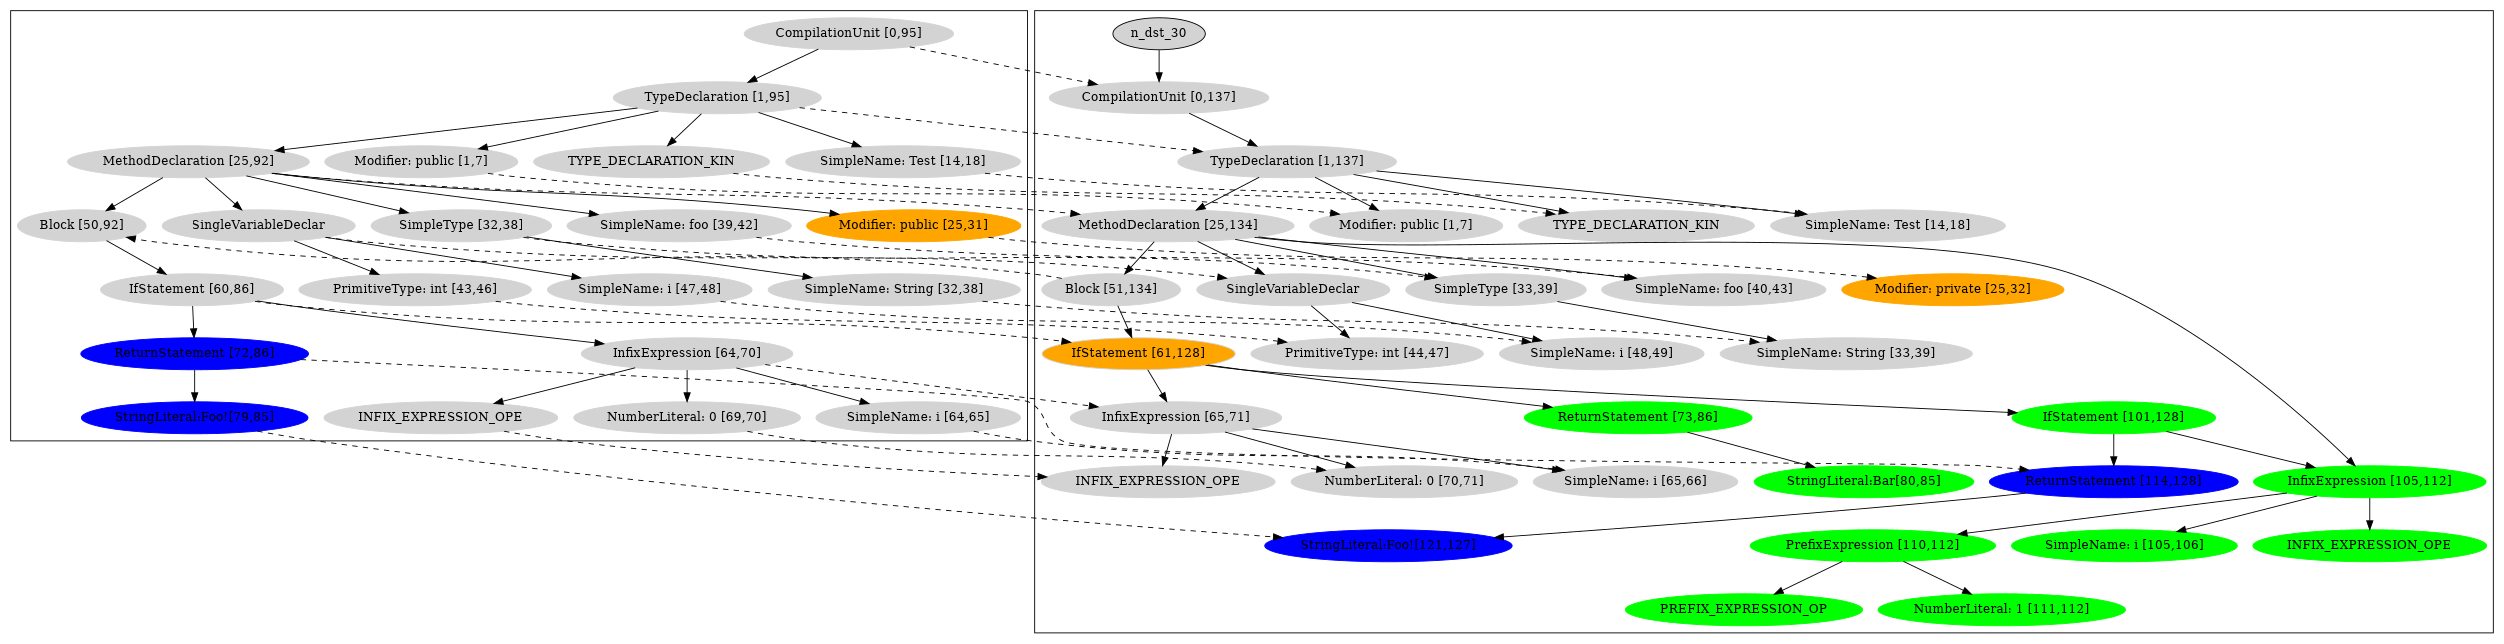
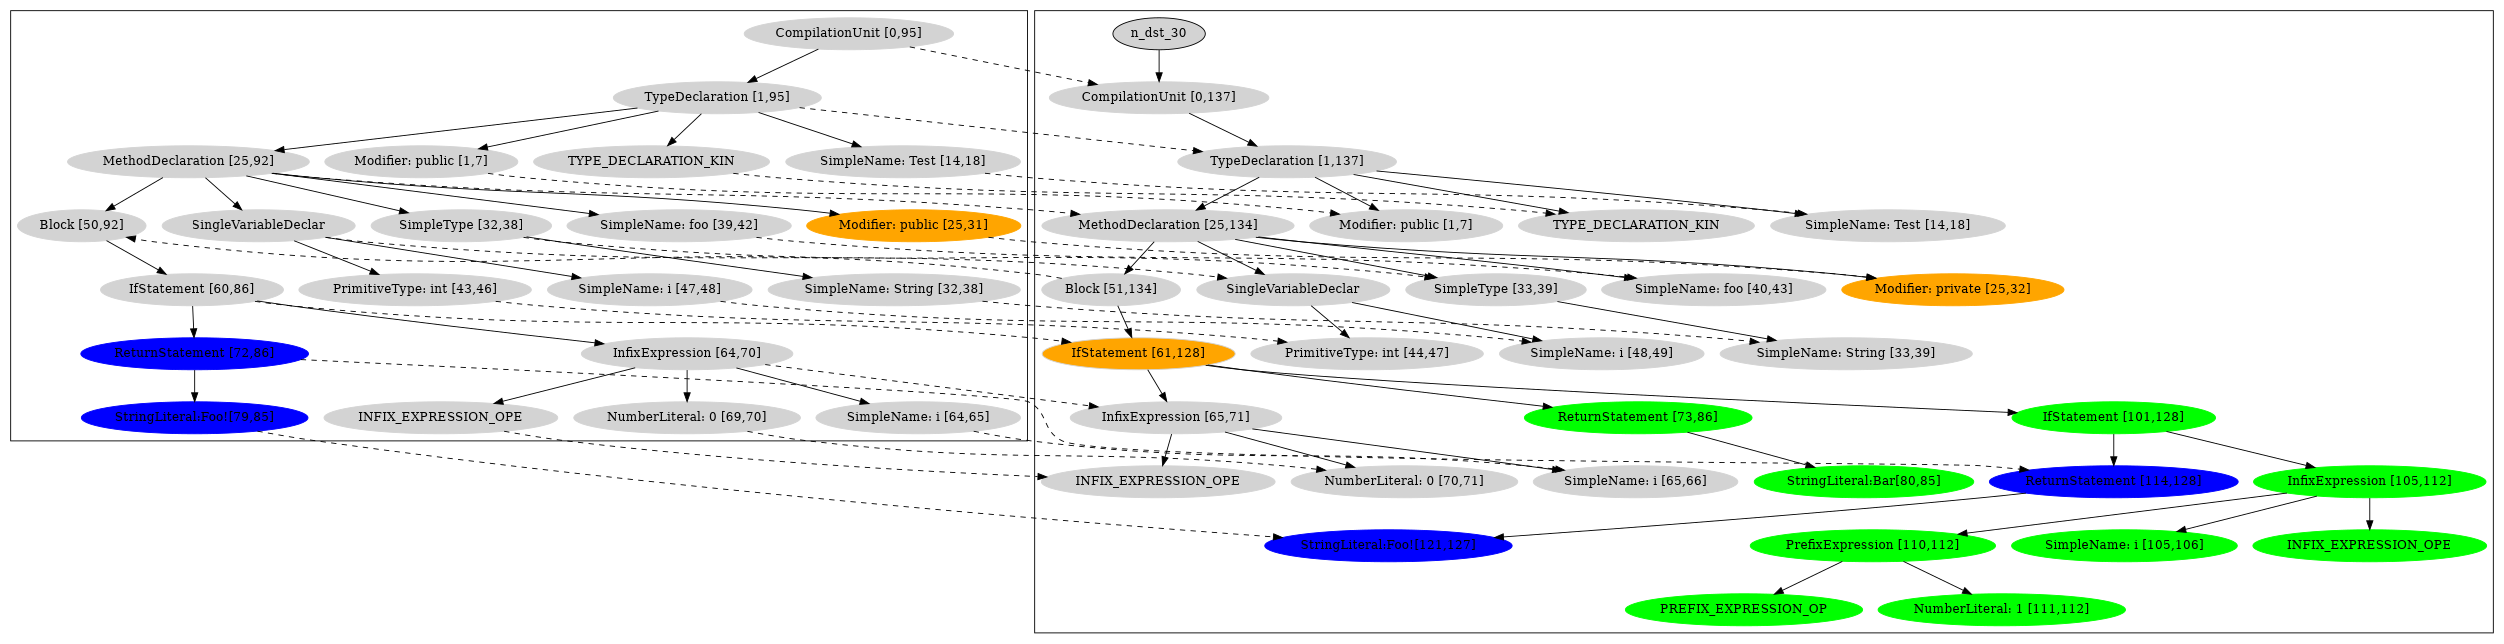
  digraph {
    node [color=lightgrey style=filled]
    n1 [label="CompilationUnit [0,95]"]
    n2 [label="TypeDeclaration [1,95]"]
    n3 [label="Modifier: public [1,7]"]
    n4 [label=TYPE_DECLARATION_KIN]
    n5 [label="SimpleName: Test [14,18]"]
    n6 [label="MethodDeclaration [25,92]"]
    n7 [color=orange label="Modifier: public [25,31]"]
    n8 [label="SimpleType [32,38]"]
    n9 [label="SimpleName: foo [39,42]"]
    n10 [label=SingleVariableDeclar]
    n11 [label="Block [50,92]"]
    n12 [label="SimpleName: String [32,38]"]
    n13 [label="PrimitiveType: int [43,46]"]
    n14 [label="SimpleName: i [47,48]"]
    n15 [label="IfStatement [60,86]"]
    n16 [label="InfixExpression [64,70]"]
    n17 [color=blue label="ReturnStatement [72,86]"]
    n18 [label="SimpleName: i [64,65]"]
    n19 [label=INFIX_EXPRESSION_OPE]
    n20 [label="NumberLiteral: 0 [69,70]"]
    n21 [color=blue label="StringLiteral:Foo![79,85]"]
    n22 [label="CompilationUnit [0,137]"]
    n23 [label="TypeDeclaration [1,137]"]
    n_dst_30 [color=""]
    n25 [label="Modifier: public [1,7]"]
    n26 [label=TYPE_DECLARATION_KIN]
    n27 [label="SimpleName: Test [14,18]"]
    n28 [label="MethodDeclaration [25,134]"]
    n29 [color=orange label="Modifier: private [25,32]"]
    n30 [label="SimpleType [33,39]"]
    n31 [label="SimpleName: foo [40,43]"]
    n32 [label=SingleVariableDeclar]
    n33 [label="Block [51,134]"]
    n34 [label="SimpleName: String [33,39]"]
    n35 [label="PrimitiveType: int [44,47]"]
    n36 [label="SimpleName: i [48,49]"]
    n37 [fillcolor=orange label="IfStatement [61,128]"]
    n38 [label="InfixExpression [65,71]"]
    n39 [color=green label="ReturnStatement [73,86]"]
    n40 [color=green label="IfStatement [101,128]"]
    n41 [label="SimpleName: i [65,66]"]
    n42 [label=INFIX_EXPRESSION_OPE]
    n43 [label="NumberLiteral: 0 [70,71]"]
    n44 [color=green label="StringLiteral:Bar[80,85]"]
    n45 [color=green label="InfixExpression [105,112]"]
    n46 [color=blue label="ReturnStatement [114,128]"]
    n47 [color=green label="SimpleName: i [105,106]"]
    n48 [color=green label=INFIX_EXPRESSION_OPE]
    n49 [color=green label="PrefixExpression [110,112]"]
    n50 [color=green label=PREFIX_EXPRESSION_OP]
    n51 [color=green label="NumberLiteral: 1 [111,112]"]
    n52 [color=blue label="StringLiteral:Foo![121,127]"]
    subgraph cluster_1 {
      n1
      n2
      n3
      n4
      n5
      n6
      n7
      n8
      n9
      n10
      n11
      n12
      n13
      n14
      n15
      n16
      n17
      n18
      n19
      n20
      n21
    }
    subgraph cluster_2 {
      n22
      n23
      n_dst_30
      n25
      n26
      n27
      n28
      n29
      n30
      n31
      n32
      n33
      n34
      n35
      n36
      n37
      n38
      n39
      n40
      n41
      n42
      n43
      n44
      n45
      n46
      n47
      n48
      n49
      n50
      n51
      n52
    }
    n1 -> n2
    n1 -> n22 [style=dashed]
    n2 -> n3
    n2 -> n4
    n2 -> n5
    n2 -> n6
    n2 -> n23 [style=dashed]
    n3 -> n25 [style=dashed]
    n4 -> n26 [style=dashed]
    n5 -> n27 [style=dashed]
    n6 -> n7
    n6 -> n8
    n6 -> n9
    n6 -> n10
    n6 -> n11
    n6 -> n28 [style=dashed]
    n7 -> n29 [style=dashed]
    n8 -> n12
    n8 -> n30 [style=dashed]
    n9 -> n31 [style=dashed]
    n10 -> n13
    n10 -> n14
    n10 -> n32 [style=dashed]
    n11 -> n15
    n12 -> n34 [style=dashed]
    n13 -> n35 [style=dashed]
    n14 -> n36 [style=dashed]
    n15 -> n16
    n15 -> n17
    n15 -> n37 [style=dashed]
    n16 -> n18
    n16 -> n19
    n16 -> n20
    n16 -> n38 [style=dashed]
    n17 -> n21
    n17 -> n46 [style=dashed]
    n18 -> n41 [style=dashed]
    n19 -> n42 [style=dashed]
    n20 -> n43 [style=dashed]
    n21 -> n52 [style=dashed]
    n22 -> n23
    n23 -> n25
    n23 -> n26
    n23 -> n27
    n23 -> n28
    n_dst_30 -> n22
-   n28 -> n45
+   n28 -> n29
    n28 -> n30
    n28 -> n31
    n28 -> n32
    n28 -> n33
    n30 -> n34
    n32 -> n35
    n32 -> n36
    n33 -> n11 [style=dashed]
    n33 -> n37
    n37 -> n38
    n37 -> n39
    n37 -> n40
    n38 -> n41
    n38 -> n42
    n38 -> n43
    n39 -> n44
    n40 -> n45
    n40 -> n46
    n45 -> n47
    n45 -> n48
    n45 -> n49
    n46 -> n52
    n49 -> n50
    n49 -> n51
  }
